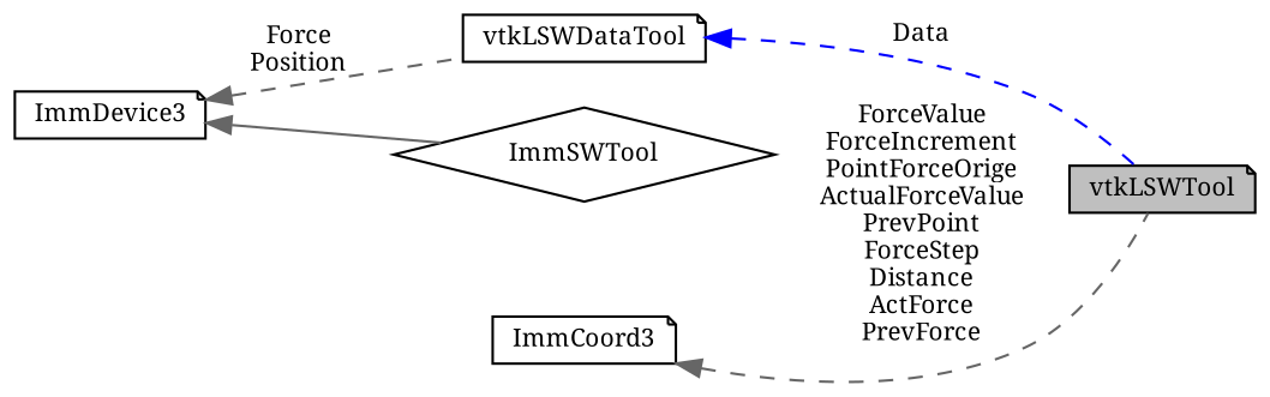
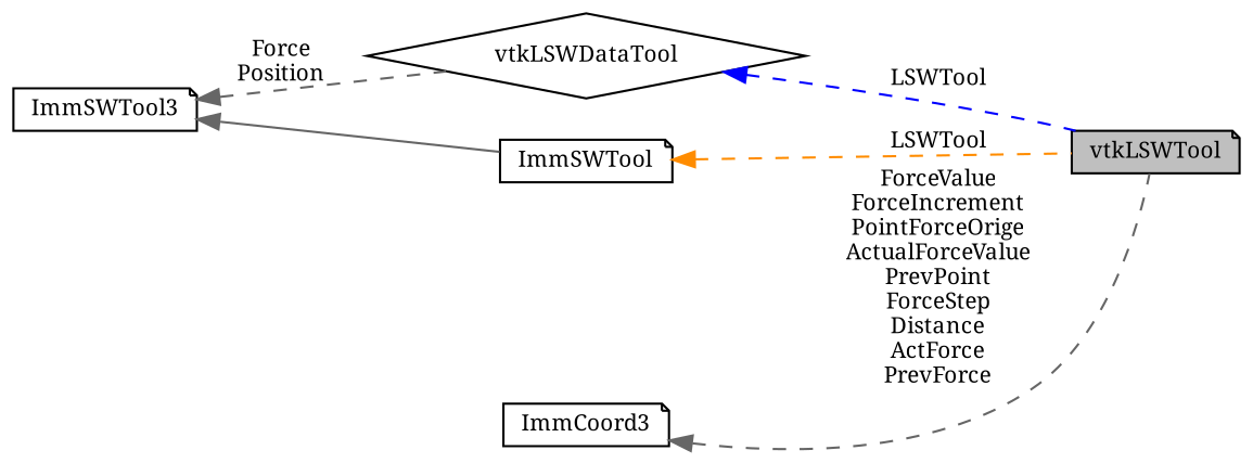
  digraph {
    fontname="Noto Serif"
    rankdir=LR
    node [color=black fontname="Noto Serif" fontsize=10 shape=note]
    edge [color=gray40 dir=back fontname="Noto Serif" fontsize=10 labelfontname=FreeSans labelfontsize=10 style=dashed]
    n1 [fillcolor=grey75 fontcolor=black height=0.2 label=vtkLSWTool style=filled width=0.4]
-   n2 [height=0.2 label=vtkLSWDataTool width=0.4]
+   n2 [height=0.2 label=vtkLSWDataTool shape=diamond width=0.4]
    n3 [height=0.2 label=ImmCoord3 width=0.4]
-   n4 [height=0.2 label=ImmSWTool shape=diamond width=0.4]
-   n5 [height=0.2 label=ImmDevice3 width=0.4]
-   n2 -> n1 [color=blue label=Data]
+   n4 [height=0.2 label=ImmSWTool width=0.4]
+   n5 [height=0.2 label=ImmSWTool3 width=0.4]
+   n2 -> n1 [color=blue label=LSWTool]
    n3 -> n1 [label="ForceValue\nForceIncrement\nPointForceOrige\nActualForceValue\nPrevPoint\nForceStep\nDistance\nActForce\nPrevForce"]
+   n4 -> n1 [color=darkorange label=LSWTool]
    n5 -> n2 [label="Force\nPosition"]
    n5 -> n4 [style=solid]
  }
